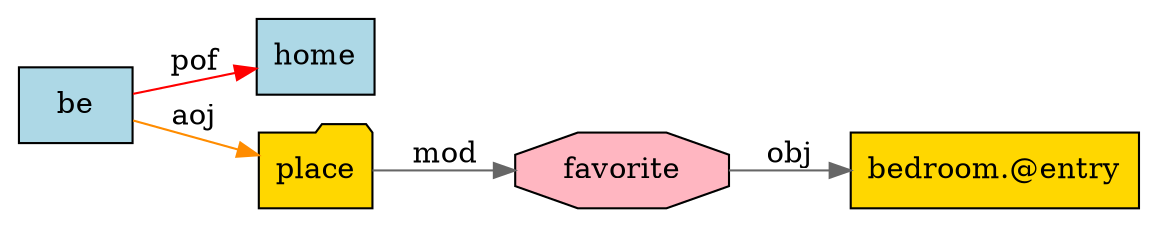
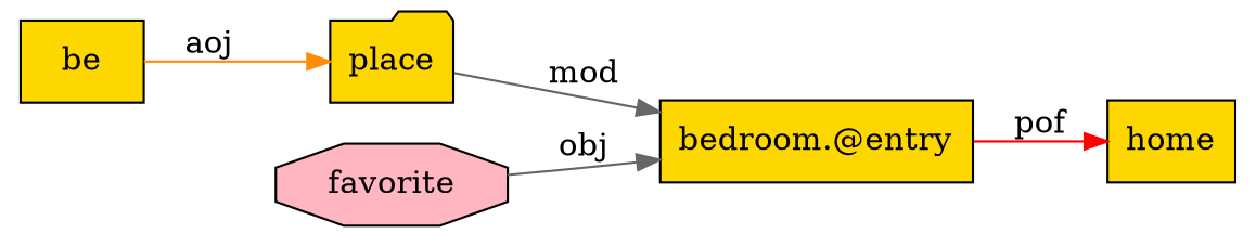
  digraph {
    rankdir=LR
    node [fillcolor=gold shape=box style=filled]
    edge [color=gray40]
    n1 [label="bedroom.@entry"]
-   n2 [fillcolor=lightblue label=home]
-   n3 [fillcolor=lightblue label=be]
+   n2 [label=home]
+   n3 [label=be]
    n4 [label=place shape=folder]
    n5 [fillcolor=lightpink label=favorite shape=octagon]
-   n3 -> n2 [color=red label=pof]
+   n1 -> n2 [color=red label=pof]
    n3 -> n4 [color=darkorange label=aoj]
-   n4 -> n5 [label=mod]
+   n4 -> n1 [label=mod]
    n5 -> n1 [label=obj]
  }
